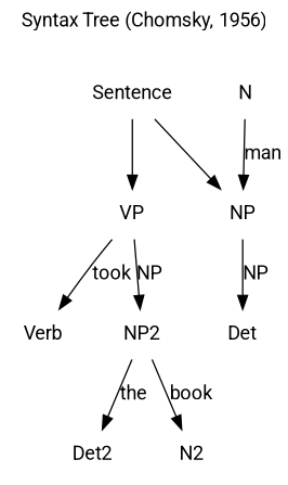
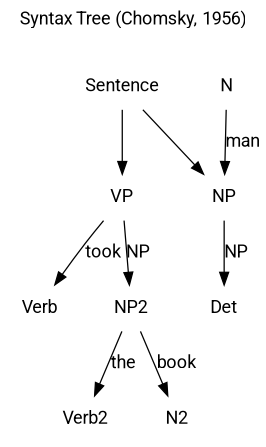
  digraph {
    fontname=Roboto
    label="Syntax Tree (Chomsky, 1956)"
    labelloc=t
    node [fontname=Roboto shape=plaintext]
    edge [fontname=Roboto]
    Sentence
    NP
    VP
    Det
    Verb
    NP2
    N
-   Det2
+   Det2 [label=Verb2]
    N2
    Sentence -> NP
    Sentence -> VP
    NP -> Det [label=NP]
    VP -> Verb [label=took]
    VP -> NP2 [label=NP]
    NP2 -> Det2 [label=the]
    NP2 -> N2 [label=book]
    N -> NP [label=man]
  }
